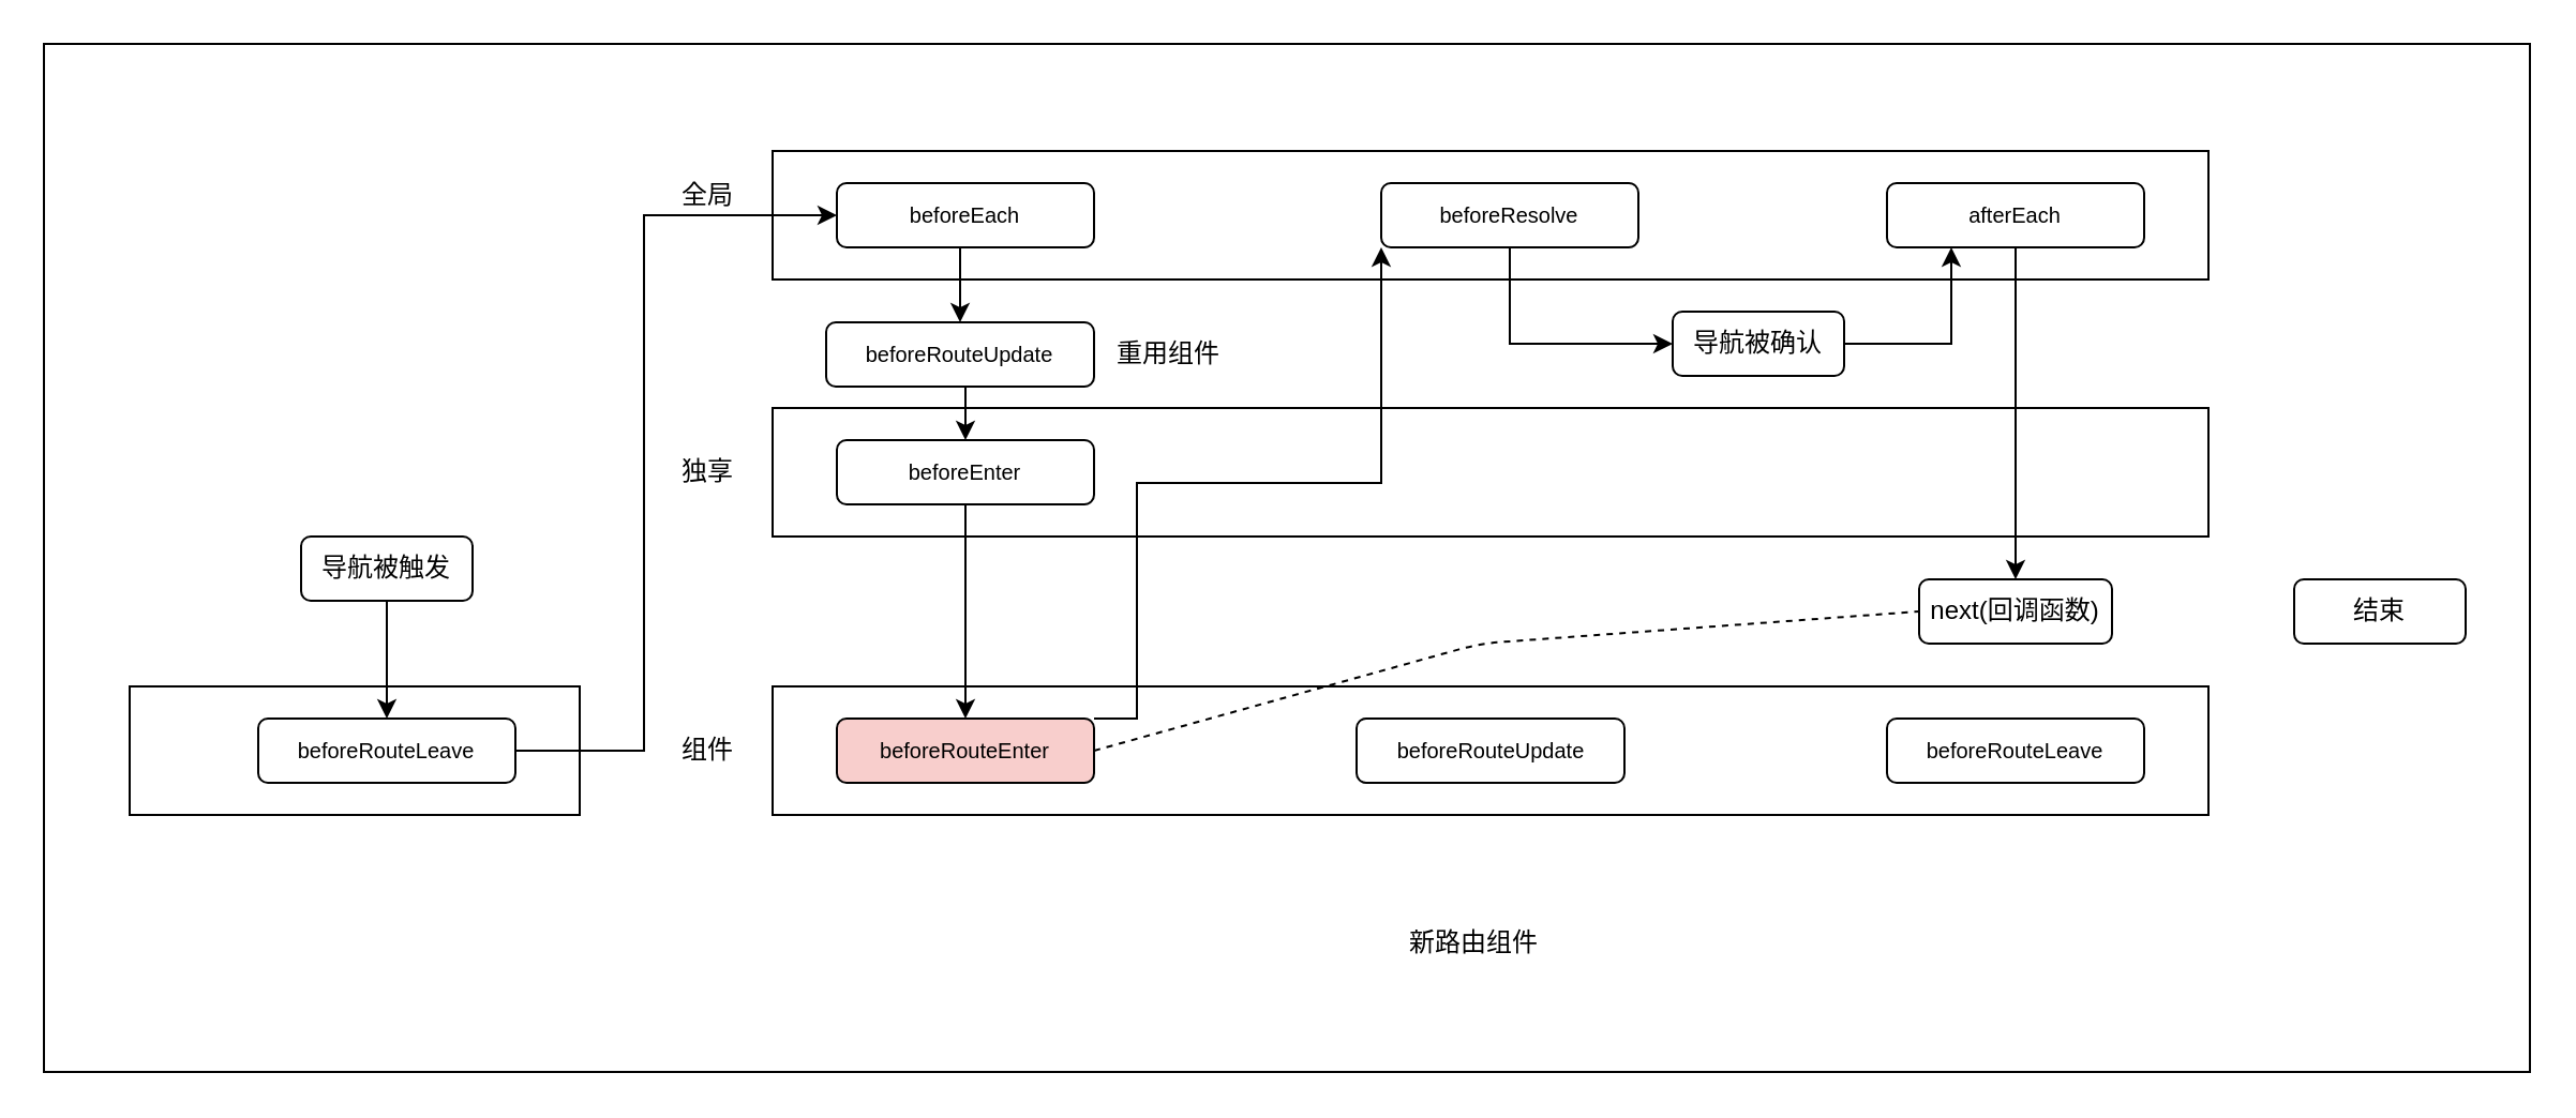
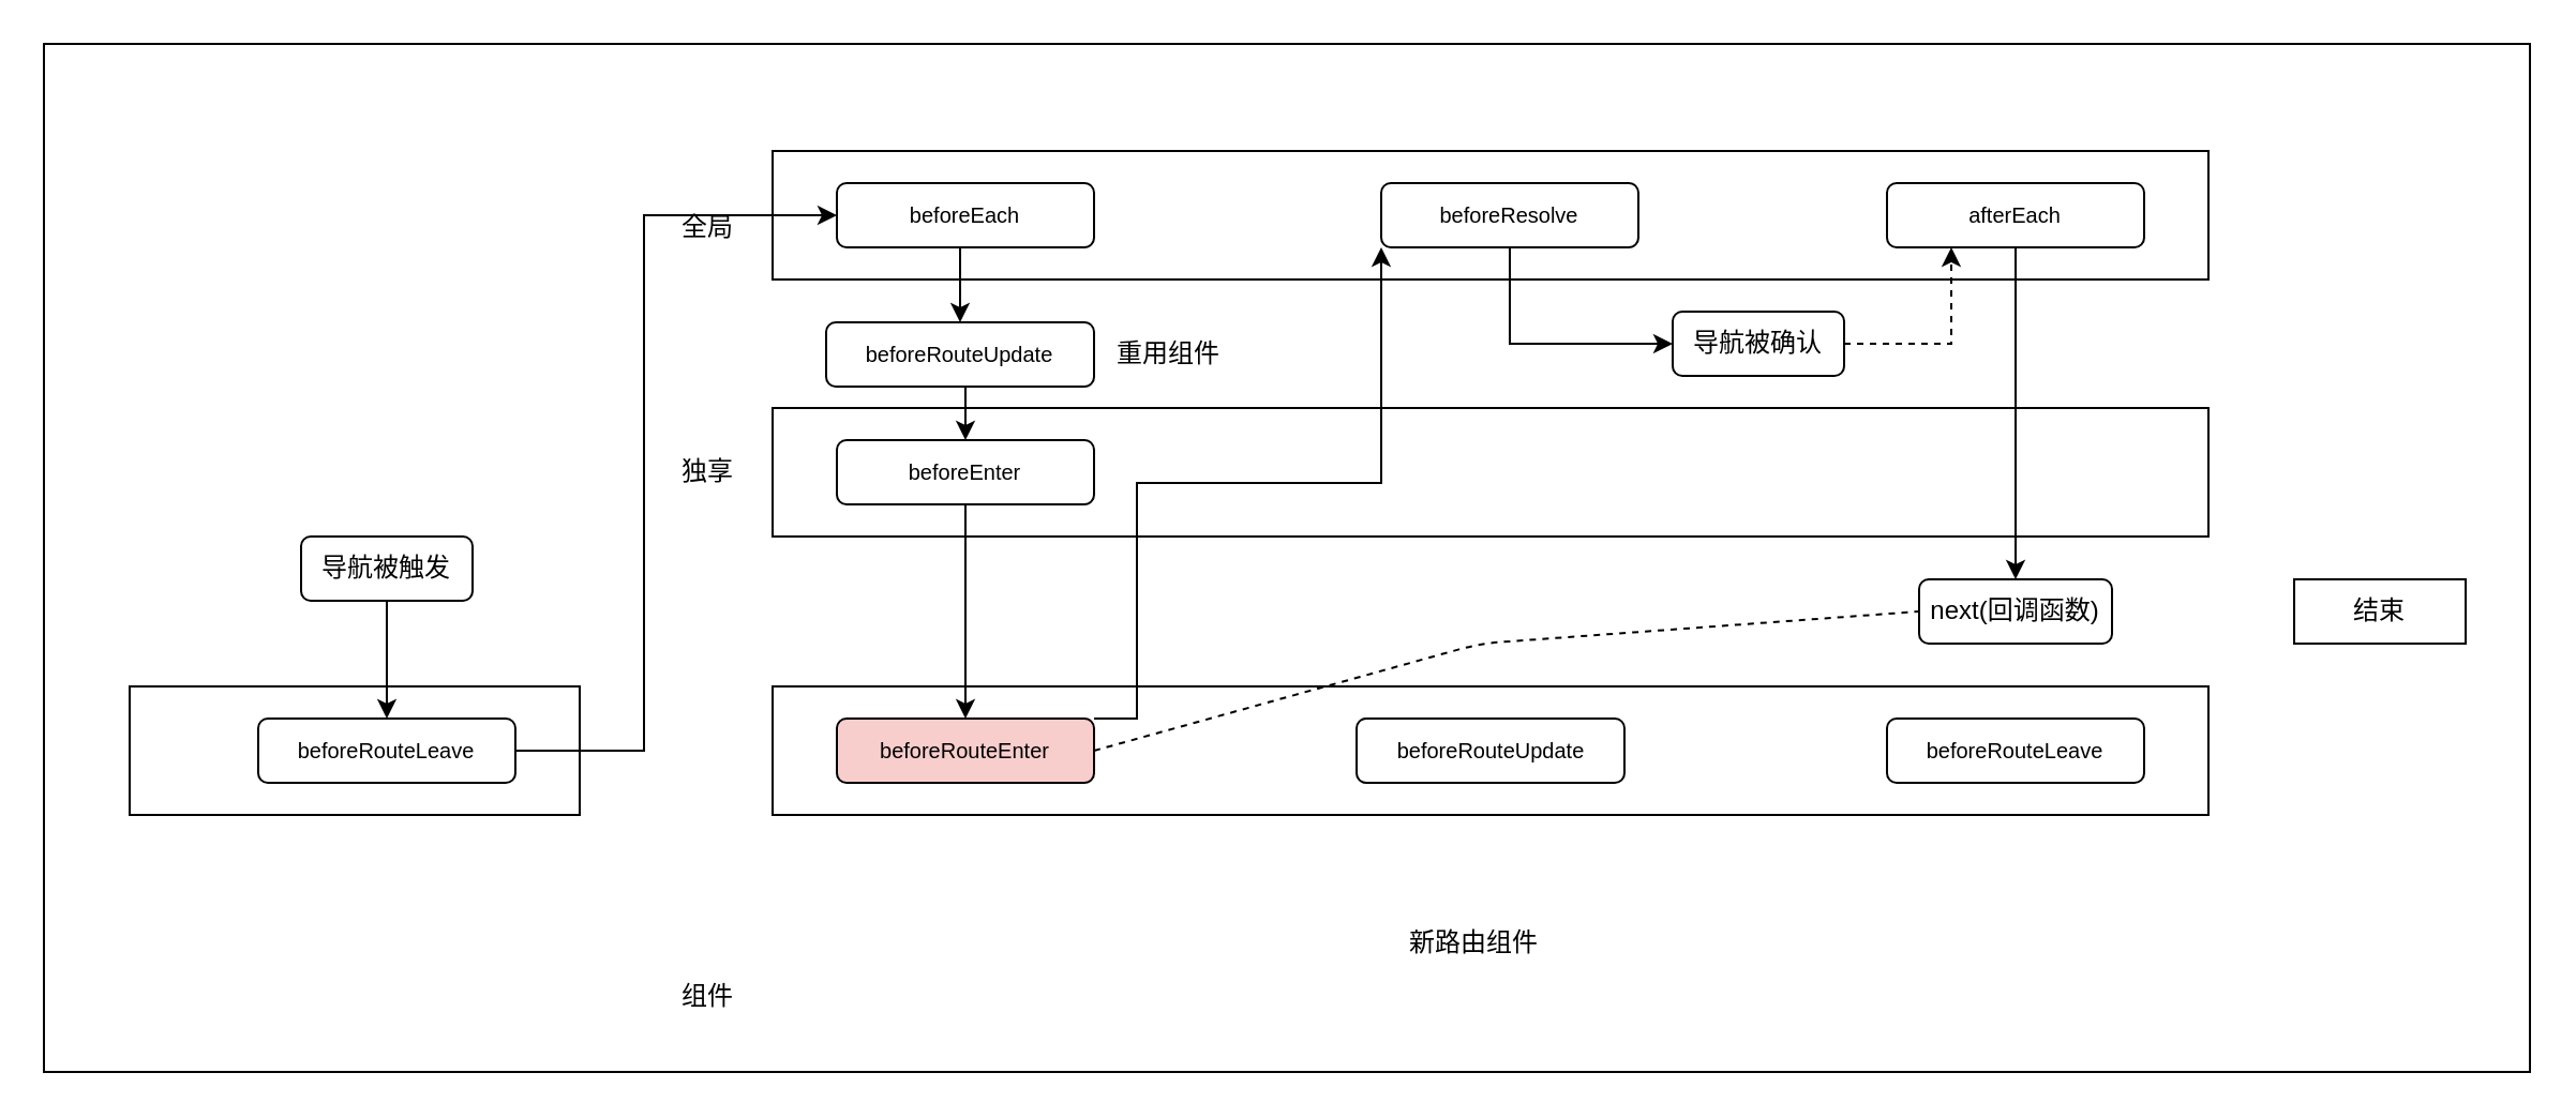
  <mxCell id="0" />
  <mxCell id="1" parent="0" />
  <mxCell id="2" value="" style="rounded=0;whiteSpace=wrap;html=1;" parent="1" vertex="1"><mxGeometry x="20" y="20" width="1160" height="480" as="geometry" /></mxCell>
  <mxCell id="3" value="" style="rounded=0;whiteSpace=wrap;html=1;" parent="1" vertex="1"><mxGeometry x="360" y="70" width="670" height="60" as="geometry" /></mxCell>
  <mxCell id="4" value="" style="rounded=0;whiteSpace=wrap;html=1;" parent="1" vertex="1"><mxGeometry x="360" y="320" width="670" height="60" as="geometry" /></mxCell>
  <mxCell id="5" value="" style="rounded=0;whiteSpace=wrap;html=1;" parent="1" vertex="1"><mxGeometry x="360" y="190" width="670" height="60" as="geometry" /></mxCell>
  <mxCell id="6" style="edgeStyle=orthogonalEdgeStyle;rounded=0;orthogonalLoop=1;jettySize=auto;html=1;exitX=1;exitY=0;exitDx=0;exitDy=0;entryX=0;entryY=1;entryDx=0;entryDy=0;" parent="1" source="7" target="15" edge="1"><mxGeometry relative="1" as="geometry"><Array as="points"><mxPoint x="530" y="335" /><mxPoint x="530" y="225" /><mxPoint x="644" y="225" /></Array></mxGeometry></mxCell>
  <mxCell id="7" value="&lt;font size=&quot;1&quot;&gt;beforeRouteEnter&lt;/font&gt;" style="rounded=1;whiteSpace=wrap;html=1;fillColor=#f8cecc;" parent="1" vertex="1"><mxGeometry x="390" y="335" width="120" height="30" as="geometry" /></mxCell>
  <mxCell id="8" value="&lt;font size=&quot;1&quot;&gt;beforeRouteUpdate&lt;/font&gt;" style="rounded=1;whiteSpace=wrap;html=1;" parent="1" vertex="1"><mxGeometry x="632.5" y="335" width="125" height="30" as="geometry" /></mxCell>
  <mxCell id="9" value="&lt;font size=&quot;1&quot;&gt;beforeRouteLeave&lt;/font&gt;" style="rounded=1;whiteSpace=wrap;html=1;" parent="1" vertex="1"><mxGeometry x="880" y="335" width="120" height="30" as="geometry" /></mxCell>
  <mxCell id="10" style="edgeStyle=orthogonalEdgeStyle;rounded=0;orthogonalLoop=1;jettySize=auto;html=1;exitX=0.5;exitY=1;exitDx=0;exitDy=0;entryX=0.5;entryY=0;entryDx=0;entryDy=0;" parent="1" source="11" target="7" edge="1"><mxGeometry relative="1" as="geometry" /></mxCell>
  <mxCell id="11" value="&lt;font size=&quot;1&quot;&gt;beforeEnter&lt;/font&gt;" style="rounded=1;whiteSpace=wrap;html=1;" parent="1" vertex="1"><mxGeometry x="390" y="205" width="120" height="30" as="geometry" /></mxCell>
  <mxCell id="12" style="edgeStyle=orthogonalEdgeStyle;rounded=0;orthogonalLoop=1;jettySize=auto;html=1;exitX=0.5;exitY=1;exitDx=0;exitDy=0;entryX=0.5;entryY=0;entryDx=0;entryDy=0;" edge="1" parent="1" source="13" target="33"><mxGeometry relative="1" as="geometry" /></mxCell>
  <mxCell id="13" value="&lt;font size=&quot;1&quot;&gt;afterEach&lt;/font&gt;" style="rounded=1;whiteSpace=wrap;html=1;" parent="1" vertex="1"><mxGeometry x="880" y="85" width="120" height="30" as="geometry" /></mxCell>
  <mxCell id="14" style="edgeStyle=orthogonalEdgeStyle;rounded=0;orthogonalLoop=1;jettySize=auto;html=1;exitX=0.5;exitY=1;exitDx=0;exitDy=0;entryX=0;entryY=0.5;entryDx=0;entryDy=0;" edge="1" parent="1" source="15" target="29"><mxGeometry relative="1" as="geometry" /></mxCell>
  <mxCell id="15" value="&lt;font size=&quot;1&quot;&gt;beforeResolve&lt;/font&gt;" style="rounded=1;whiteSpace=wrap;html=1;" parent="1" vertex="1"><mxGeometry x="644" y="85" width="120" height="30" as="geometry" /></mxCell>
  <mxCell id="16" style="edgeStyle=orthogonalEdgeStyle;rounded=0;orthogonalLoop=1;jettySize=auto;html=1;exitX=0.5;exitY=1;exitDx=0;exitDy=0;entryX=0.5;entryY=0;entryDx=0;entryDy=0;" parent="1" source="17" target="27" edge="1"><mxGeometry relative="1" as="geometry" /></mxCell>
  <mxCell id="17" value="&lt;span style=&quot;font-size: x-small&quot;&gt;beforeEach&lt;/span&gt;" style="rounded=1;whiteSpace=wrap;html=1;" parent="1" vertex="1"><mxGeometry x="390" y="85" width="120" height="30" as="geometry" /></mxCell>
- <mxCell id="18" value="组件" style="text;html=1;strokeColor=none;fillColor=none;align=center;verticalAlign=middle;whiteSpace=wrap;rounded=0;" parent="1" vertex="1"><mxGeometry x="310" y="340" width="40" height="20" as="geometry" /></mxCell>
+ <mxCell id="18" value="组件" style="text;html=1;strokeColor=none;fillColor=none;align=center;verticalAlign=middle;whiteSpace=wrap;rounded=0;" parent="1" vertex="1"><mxGeometry x="310" y="455" width="40" height="20" as="geometry" /></mxCell>
  <mxCell id="19" value="独享" style="text;html=1;strokeColor=none;fillColor=none;align=center;verticalAlign=middle;whiteSpace=wrap;rounded=0;" parent="1" vertex="1"><mxGeometry x="310" y="210" width="40" height="20" as="geometry" /></mxCell>
- <mxCell id="20" value="全局" style="text;html=1;strokeColor=none;fillColor=none;align=center;verticalAlign=middle;whiteSpace=wrap;rounded=0;" parent="1" vertex="1"><mxGeometry x="310" y="81" width="40" height="20" as="geometry" /></mxCell>
+ <mxCell id="20" value="全局" style="text;html=1;strokeColor=none;fillColor=none;align=center;verticalAlign=middle;whiteSpace=wrap;rounded=0;" parent="1" vertex="1"><mxGeometry x="310" y="96" width="40" height="20" as="geometry" /></mxCell>
  <mxCell id="21" value="" style="rounded=0;whiteSpace=wrap;html=1;" parent="1" vertex="1"><mxGeometry x="60" y="320" width="210" height="60" as="geometry" /></mxCell>
  <mxCell id="22" style="edgeStyle=orthogonalEdgeStyle;rounded=0;orthogonalLoop=1;jettySize=auto;html=1;exitX=1;exitY=0.5;exitDx=0;exitDy=0;entryX=0;entryY=0.5;entryDx=0;entryDy=0;" parent="1" source="23" target="17" edge="1"><mxGeometry relative="1" as="geometry"><Array as="points"><mxPoint x="300" y="350" /><mxPoint x="300" y="100" /></Array></mxGeometry></mxCell>
  <mxCell id="23" value="&lt;font size=&quot;1&quot;&gt;beforeRouteLeave&lt;/font&gt;" style="rounded=1;whiteSpace=wrap;html=1;" parent="1" vertex="1"><mxGeometry x="120" y="335" width="120" height="30" as="geometry" /></mxCell>
  <mxCell id="24" value="新路由组件" style="text;html=1;strokeColor=none;fillColor=none;align=center;verticalAlign=middle;whiteSpace=wrap;rounded=0;" parent="1" vertex="1"><mxGeometry x="650" y="430" width="75" height="20" as="geometry" /></mxCell>
  <mxCell id="25" value="重用组件" style="text;html=1;strokeColor=none;fillColor=none;align=center;verticalAlign=middle;whiteSpace=wrap;rounded=0;" parent="1" vertex="1"><mxGeometry x="500" y="155" width="90" height="20" as="geometry" /></mxCell>
  <mxCell id="26" style="edgeStyle=orthogonalEdgeStyle;rounded=0;orthogonalLoop=1;jettySize=auto;html=1;exitX=0.5;exitY=1;exitDx=0;exitDy=0;entryX=0.5;entryY=0;entryDx=0;entryDy=0;" parent="1" source="27" target="11" edge="1"><mxGeometry relative="1" as="geometry" /></mxCell>
  <mxCell id="27" value="&lt;font size=&quot;1&quot;&gt;beforeRouteUpdate&lt;/font&gt;" style="rounded=1;whiteSpace=wrap;html=1;" parent="1" vertex="1"><mxGeometry x="385" y="150" width="125" height="30" as="geometry" /></mxCell>
- <mxCell id="28" style="edgeStyle=orthogonalEdgeStyle;rounded=0;orthogonalLoop=1;jettySize=auto;html=1;exitX=1;exitY=0.5;exitDx=0;exitDy=0;entryX=0.25;entryY=1;entryDx=0;entryDy=0;" edge="1" parent="1" source="29" target="13"><mxGeometry relative="1" as="geometry" /></mxCell>
+ <mxCell id="28" style="edgeStyle=orthogonalEdgeStyle;rounded=0;orthogonalLoop=1;jettySize=auto;html=1;exitX=1;exitY=0.5;exitDx=0;exitDy=0;entryX=0.25;entryY=1;entryDx=0;entryDy=0;dashed=1;" edge="1" parent="1" source="29" target="13"><mxGeometry relative="1" as="geometry" /></mxCell>
  <mxCell id="29" value="导航被确认" style="rounded=1;whiteSpace=wrap;html=1;" parent="1" vertex="1"><mxGeometry x="780" y="145" width="80" height="30" as="geometry" /></mxCell>
  <mxCell id="30" style="edgeStyle=orthogonalEdgeStyle;rounded=0;orthogonalLoop=1;jettySize=auto;html=1;exitX=0.5;exitY=1;exitDx=0;exitDy=0;entryX=0.5;entryY=0;entryDx=0;entryDy=0;" parent="1" source="31" target="23" edge="1"><mxGeometry relative="1" as="geometry" /></mxCell>
  <mxCell id="31" value="导航被触发" style="rounded=1;whiteSpace=wrap;html=1;" parent="1" vertex="1"><mxGeometry x="140" y="250" width="80" height="30" as="geometry" /></mxCell>
  <mxCell id="32" value="" style="endArrow=none;dashed=1;html=1;exitX=1;exitY=0.5;exitDx=0;exitDy=0;entryX=0;entryY=0.5;entryDx=0;entryDy=0;" edge="1" parent="1" source="7" target="33"><mxGeometry width="50" height="50" relative="1" as="geometry"><mxPoint x="560" y="465" as="sourcePoint" /><mxPoint x="610" y="415" as="targetPoint" /><Array as="points"><mxPoint x="690" y="300" /></Array></mxGeometry></mxCell>
  <mxCell id="33" value="next(回调函数)" style="rounded=1;whiteSpace=wrap;html=1;" vertex="1" parent="1"><mxGeometry x="895" y="270" width="90" height="30" as="geometry" /></mxCell>
- <mxCell id="34" value="结束" style="rounded=1;whiteSpace=wrap;html=1;" vertex="1" parent="1"><mxGeometry x="1070" y="270" width="80" height="30" as="geometry" /></mxCell>
+ <mxCell id="34" value="结束" style="whiteSpace=wrap;html=1;rounded=0;" vertex="1" parent="1"><mxGeometry x="1070" y="270" width="80" height="30" as="geometry" /></mxCell>
